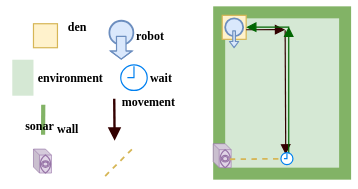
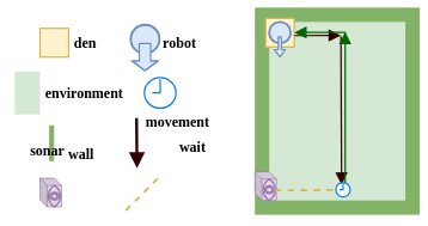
  <mxCell id="0" />
  <mxCell id="1" parent="0" />
  <mxCell id="2" value="" style="rounded=0;whiteSpace=wrap;html=1;fillColor=#d5e8d4;strokeColor=#82b366;perimeterSpacing=0;strokeWidth=20;glass=0;shadow=0;sketch=0;" parent="1" vertex="1"><mxGeometry x="365" y="20" width="210" height="269" as="geometry" /></mxCell>
  <mxCell id="3" value="" style="ellipse;whiteSpace=wrap;html=1;aspect=fixed;rounded=0;shadow=0;glass=0;sketch=0;strokeWidth=3;fillColor=#dae8fc;strokeColor=#6c8ebf;" parent="1" vertex="1"><mxGeometry x="181.9" y="34" width="40" height="40" as="geometry" /></mxCell>
  <mxCell id="4" value="" style="shape=flexArrow;endArrow=classic;html=1;strokeColor=#6c8ebf;strokeWidth=2;width=14.857;endSize=3.857;endWidth=18.095;fillColor=#dae8fc;" parent="1" edge="1"><mxGeometry width="50" height="50" relative="1" as="geometry"><mxPoint x="201.61" y="59" as="sourcePoint" /><mxPoint x="201.75" y="99" as="targetPoint" /><Array as="points"><mxPoint x="201.75" y="79" /></Array></mxGeometry></mxCell>
  <mxCell id="5" value="robot" style="text;html=1;strokeColor=none;fillColor=none;align=left;verticalAlign=middle;whiteSpace=wrap;rounded=0;shadow=0;glass=0;sketch=0;fontStyle=1;fontSize=20;fontFamily=Tahoma;" parent="1" vertex="1"><mxGeometry x="224.9" y="49" width="80" height="20" as="geometry" /></mxCell>
  <mxCell id="6" value="" style="endArrow=block;html=1;strokeWidth=4;fillColor=#f8cecc;strokeColor=#330000;endSize=12;endFill=1;" parent="1" edge="1"><mxGeometry width="50" height="50" relative="1" as="geometry"><mxPoint x="190.01" y="164" as="sourcePoint" /><mxPoint x="190.63" y="234" as="targetPoint" /></mxGeometry></mxCell>
  <mxCell id="7" value="movement" style="text;html=1;strokeColor=none;fillColor=none;align=left;verticalAlign=middle;whiteSpace=wrap;rounded=0;shadow=0;glass=0;sketch=0;fontStyle=1;fontSize=20;fontFamily=Tahoma;" parent="1" vertex="1"><mxGeometry x="200.83" y="159" width="126.33" height="20" as="geometry" /></mxCell>
  <mxCell id="8" value="" style="rounded=0;whiteSpace=wrap;html=1;fillColor=#d5e8d4;perimeterSpacing=0;strokeWidth=7;glass=0;shadow=0;sketch=0;strokeColor=none;" parent="1" vertex="1"><mxGeometry x="20" y="99" width="35.33" height="60" as="geometry" /></mxCell>
  <mxCell id="9" value="environment" style="text;html=1;strokeColor=none;fillColor=none;align=left;verticalAlign=middle;whiteSpace=wrap;rounded=0;shadow=0;glass=0;sketch=0;fontStyle=1;fontSize=20;fontFamily=Tahoma;" parent="1" vertex="1"><mxGeometry x="61.33" y="119" width="150" height="20" as="geometry" /></mxCell>
  <mxCell id="10" value="" style="endArrow=none;html=1;strokeColor=#82b366;strokeWidth=7;fontFamily=Tahoma;fontSize=13;fillColor=#d5e8d4;" parent="1" edge="1"><mxGeometry width="50" height="50" relative="1" as="geometry"><mxPoint x="71.33" y="224" as="sourcePoint" /><mxPoint x="71.64" y="174" as="targetPoint" /></mxGeometry></mxCell>
  <mxCell id="11" value="wall" style="text;html=1;strokeColor=none;fillColor=none;align=left;verticalAlign=middle;whiteSpace=wrap;rounded=0;shadow=0;glass=0;sketch=0;fontStyle=1;fontSize=20;fontFamily=Tahoma;" parent="1" vertex="1"><mxGeometry x="92.98" y="204" width="80" height="20" as="geometry" /></mxCell>
  <mxCell id="12" value="" style="whiteSpace=wrap;html=1;aspect=fixed;rounded=0;shadow=0;glass=0;sketch=0;strokeWidth=2;fontFamily=Tahoma;fontSize=20;align=left;fillColor=#fff2cc;strokeColor=#d6b656;" parent="1" vertex="1"><mxGeometry x="370" y="25" width="40" height="40" as="geometry" /></mxCell>
  <mxCell id="13" value="" style="ellipse;whiteSpace=wrap;html=1;aspect=fixed;rounded=0;shadow=0;glass=0;sketch=0;strokeWidth=3;fillColor=#dae8fc;strokeColor=#6c8ebf;" parent="1" vertex="1"><mxGeometry x="375" y="30" width="30" height="30" as="geometry" /></mxCell>
  <mxCell id="14" value="" style="shape=flexArrow;endArrow=classic;html=1;strokeColor=#6c8ebf;strokeWidth=2;width=3.333;endSize=2.797;endWidth=8.981;fillColor=#dae8fc;" parent="1" edge="1"><mxGeometry width="50" height="50" relative="1" as="geometry"><mxPoint x="389.86" y="50" as="sourcePoint" /><mxPoint x="389.86" y="80" as="targetPoint" /></mxGeometry></mxCell>
  <mxCell id="15" value="" style="whiteSpace=wrap;html=1;aspect=fixed;rounded=0;shadow=0;glass=0;sketch=0;strokeWidth=2;fontFamily=Tahoma;fontSize=20;align=left;fillColor=#fff2cc;strokeColor=#d6b656;" parent="1" vertex="1"><mxGeometry x="55.33" y="39" width="40" height="40" as="geometry" /></mxCell>
- <mxCell id="16" value="den" style="text;html=1;strokeColor=none;fillColor=none;align=left;verticalAlign=middle;whiteSpace=wrap;rounded=0;shadow=0;glass=0;sketch=0;fontStyle=1;fontSize=20;fontFamily=Tahoma;" parent="1" vertex="1"><mxGeometry x="111.33" y="34" width="41.99" height="20" as="geometry" /></mxCell>
+ <mxCell id="16" value="den" style="text;html=1;strokeColor=none;fillColor=none;align=left;verticalAlign=middle;whiteSpace=wrap;rounded=0;shadow=0;glass=0;sketch=0;fontStyle=1;fontSize=20;fontFamily=Tahoma;" parent="1" vertex="1"><mxGeometry x="101.33" y="49" width="41.99" height="20" as="geometry" /></mxCell>
  <mxCell id="17" value="sonar" style="text;html=1;strokeColor=none;fillColor=none;align=left;verticalAlign=middle;whiteSpace=wrap;rounded=0;shadow=0;glass=0;sketch=0;fontStyle=1;fontSize=20;fontFamily=Tahoma;" parent="1" vertex="1"><mxGeometry x="40.01" y="199" width="41.99" height="20" as="geometry" /></mxCell>
  <mxCell id="18" value="" style="group" parent="1" vertex="1" connectable="0"><mxGeometry x="355" y="239" width="30" height="40" as="geometry" /></mxCell>
  <mxCell id="19" value="" style="shape=cube;whiteSpace=wrap;html=1;boundedLbl=1;backgroundOutline=1;darkOpacity=0.05;darkOpacity2=0.1;size=10;fillColor=#e1d5e7;strokeColor=#9673a6;" parent="18" vertex="1"><mxGeometry width="30" height="40" as="geometry" /></mxCell>
  <mxCell id="20" value="" style="html=1;verticalLabelPosition=bottom;align=center;labelBackgroundColor=#ffffff;verticalAlign=top;strokeWidth=2;strokeColor=#9673a6;shadow=0;dashed=0;shape=mxgraph.ios7.icons.eye;fillColor=#e1d5e7;rotation=90;" parent="18" vertex="1"><mxGeometry x="5" y="16.47" width="30" height="17.05" as="geometry" /></mxCell>
  <mxCell id="21" value="" style="group" parent="1" vertex="1" connectable="0"><mxGeometry x="55.33" y="248" width="30" height="40" as="geometry" /></mxCell>
  <mxCell id="22" value="" style="shape=cube;whiteSpace=wrap;html=1;boundedLbl=1;backgroundOutline=1;darkOpacity=0.05;darkOpacity2=0.1;size=10;fillColor=#e1d5e7;strokeColor=#9673a6;" parent="21" vertex="1"><mxGeometry width="30" height="40" as="geometry" /></mxCell>
  <mxCell id="23" value="" style="html=1;verticalLabelPosition=bottom;align=center;labelBackgroundColor=#ffffff;verticalAlign=top;strokeWidth=2;strokeColor=#9673a6;shadow=0;dashed=0;shape=mxgraph.ios7.icons.eye;fillColor=#e1d5e7;rotation=90;" parent="21" vertex="1"><mxGeometry x="5" y="16.47" width="30" height="17.05" as="geometry" /></mxCell>
  <mxCell id="24" value="" style="endArrow=block;html=1;strokeWidth=2;fillColor=#f8cecc;strokeColor=#330000;endSize=12;endFill=1;entryX=0.524;entryY=0.219;entryDx=0;entryDy=0;entryPerimeter=0;" parent="1" edge="1"><mxGeometry width="50" height="50" relative="1" as="geometry"><mxPoint x="410" y="49" as="sourcePoint" /><mxPoint x="475" y="48.911" as="targetPoint" /></mxGeometry></mxCell>
  <mxCell id="25" value="" style="endArrow=block;html=1;strokeWidth=2;fillColor=#f8cecc;strokeColor=#330000;endSize=12;endFill=1;" parent="1" edge="1"><mxGeometry width="50" height="50" relative="1" as="geometry"><mxPoint x="475" y="50" as="sourcePoint" /><mxPoint x="476" y="257" as="targetPoint" /></mxGeometry></mxCell>
  <mxCell id="26" value="" style="endArrow=block;html=1;strokeWidth=2;fillColor=#ffe6cc;endSize=12;endFill=1;strokeColor=#006600;" parent="1" edge="1"><mxGeometry width="50" height="50" relative="1" as="geometry"><mxPoint x="481" y="258" as="sourcePoint" /><mxPoint x="481" y="44" as="targetPoint" /></mxGeometry></mxCell>
  <mxCell id="27" value="" style="endArrow=block;html=1;strokeWidth=2;fillColor=#ffe6cc;endSize=12;endFill=1;strokeColor=#006600;" parent="1" edge="1"><mxGeometry width="50" height="50" relative="1" as="geometry"><mxPoint x="482" y="44.71" as="sourcePoint" /><mxPoint x="410" y="44.71" as="targetPoint" /></mxGeometry></mxCell>
- <mxCell id="28" value="wait" style="text;html=1;strokeColor=none;fillColor=none;align=left;verticalAlign=middle;whiteSpace=wrap;rounded=0;shadow=0;glass=0;sketch=0;fontStyle=1;fontSize=20;fontFamily=Tahoma;" parent="1" vertex="1"><mxGeometry x="248" y="119" width="83.17" height="20" as="geometry" /></mxCell>
+ <mxCell id="28" value="wait" style="text;html=1;strokeColor=none;fillColor=none;align=left;verticalAlign=middle;whiteSpace=wrap;rounded=0;shadow=0;glass=0;sketch=0;fontStyle=1;fontSize=20;fontFamily=Tahoma;" parent="1" vertex="1"><mxGeometry x="248" y="194" width="83.17" height="20" as="geometry" /></mxCell>
  <mxCell id="29" value="" style="html=1;verticalLabelPosition=bottom;align=center;labelBackgroundColor=#ffffff;verticalAlign=top;strokeWidth=2;strokeColor=#0080F0;shadow=0;dashed=0;shape=mxgraph.ios7.icons.clock;" vertex="1" parent="1"><mxGeometry x="200.83" y="107.75" width="44.17" height="42.5" as="geometry" /></mxCell>
  <mxCell id="30" value="" style="html=1;verticalLabelPosition=bottom;align=center;labelBackgroundColor=#ffffff;verticalAlign=top;strokeWidth=2;strokeColor=#0080F0;shadow=0;dashed=0;shape=mxgraph.ios7.icons.clock;" vertex="1" parent="1"><mxGeometry x="468" y="254" width="20" height="20" as="geometry" /></mxCell>
  <mxCell id="31" value="" style="endArrow=none;dashed=1;html=1;fillColor=#fff2cc;strokeColor=#d6b656;strokeWidth=3;" edge="1" parent="1"><mxGeometry width="50" height="50" relative="1" as="geometry"><mxPoint x="174.9" y="293" as="sourcePoint" /><mxPoint x="224.9" y="243" as="targetPoint" /></mxGeometry></mxCell>
  <mxCell id="32" value="" style="endArrow=none;dashed=1;html=1;fillColor=#fff2cc;strokeColor=#d6b656;strokeWidth=3;exitX=0.532;exitY=0.042;exitDx=0;exitDy=0;exitPerimeter=0;entryX=-0.028;entryY=0.508;entryDx=0;entryDy=0;entryPerimeter=0;" edge="1" parent="1" source="20" target="30"><mxGeometry width="50" height="50" relative="1" as="geometry"><mxPoint x="405" y="274" as="sourcePoint" /><mxPoint x="465" y="264" as="targetPoint" /></mxGeometry></mxCell>
